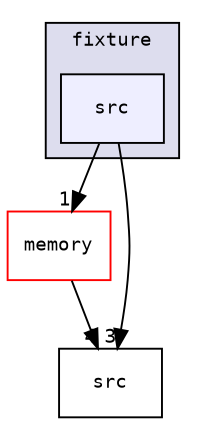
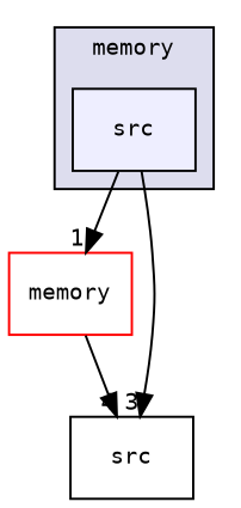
  digraph {
    compound=true
    fontname="DejaVu Sans Mono"
    node [fontname="DejaVu Sans Mono" fontsize=10 shape=box style=filled]
    edge [labeldistance=1.5 labelfontname=Helvetica labelfontsize=10 fontname="DejaVu Sans Mono"]
    n1 [fillcolor="#eeeeff" label=src pencolor=black]
    n2 [color=red fillcolor=white label=memory]
    n3 [label=src style=""]
    subgraph cluster_1 {
      bgcolor="#ddddee"
      fontsize=10
-     label=fixture
+     label=memory
      pencolor=black
      n1
    }
    n1 -> n2 [headlabel=1]
    n1 -> n3 [headlabel=3]
    n2 -> n3 [headlabel=4]
  }
